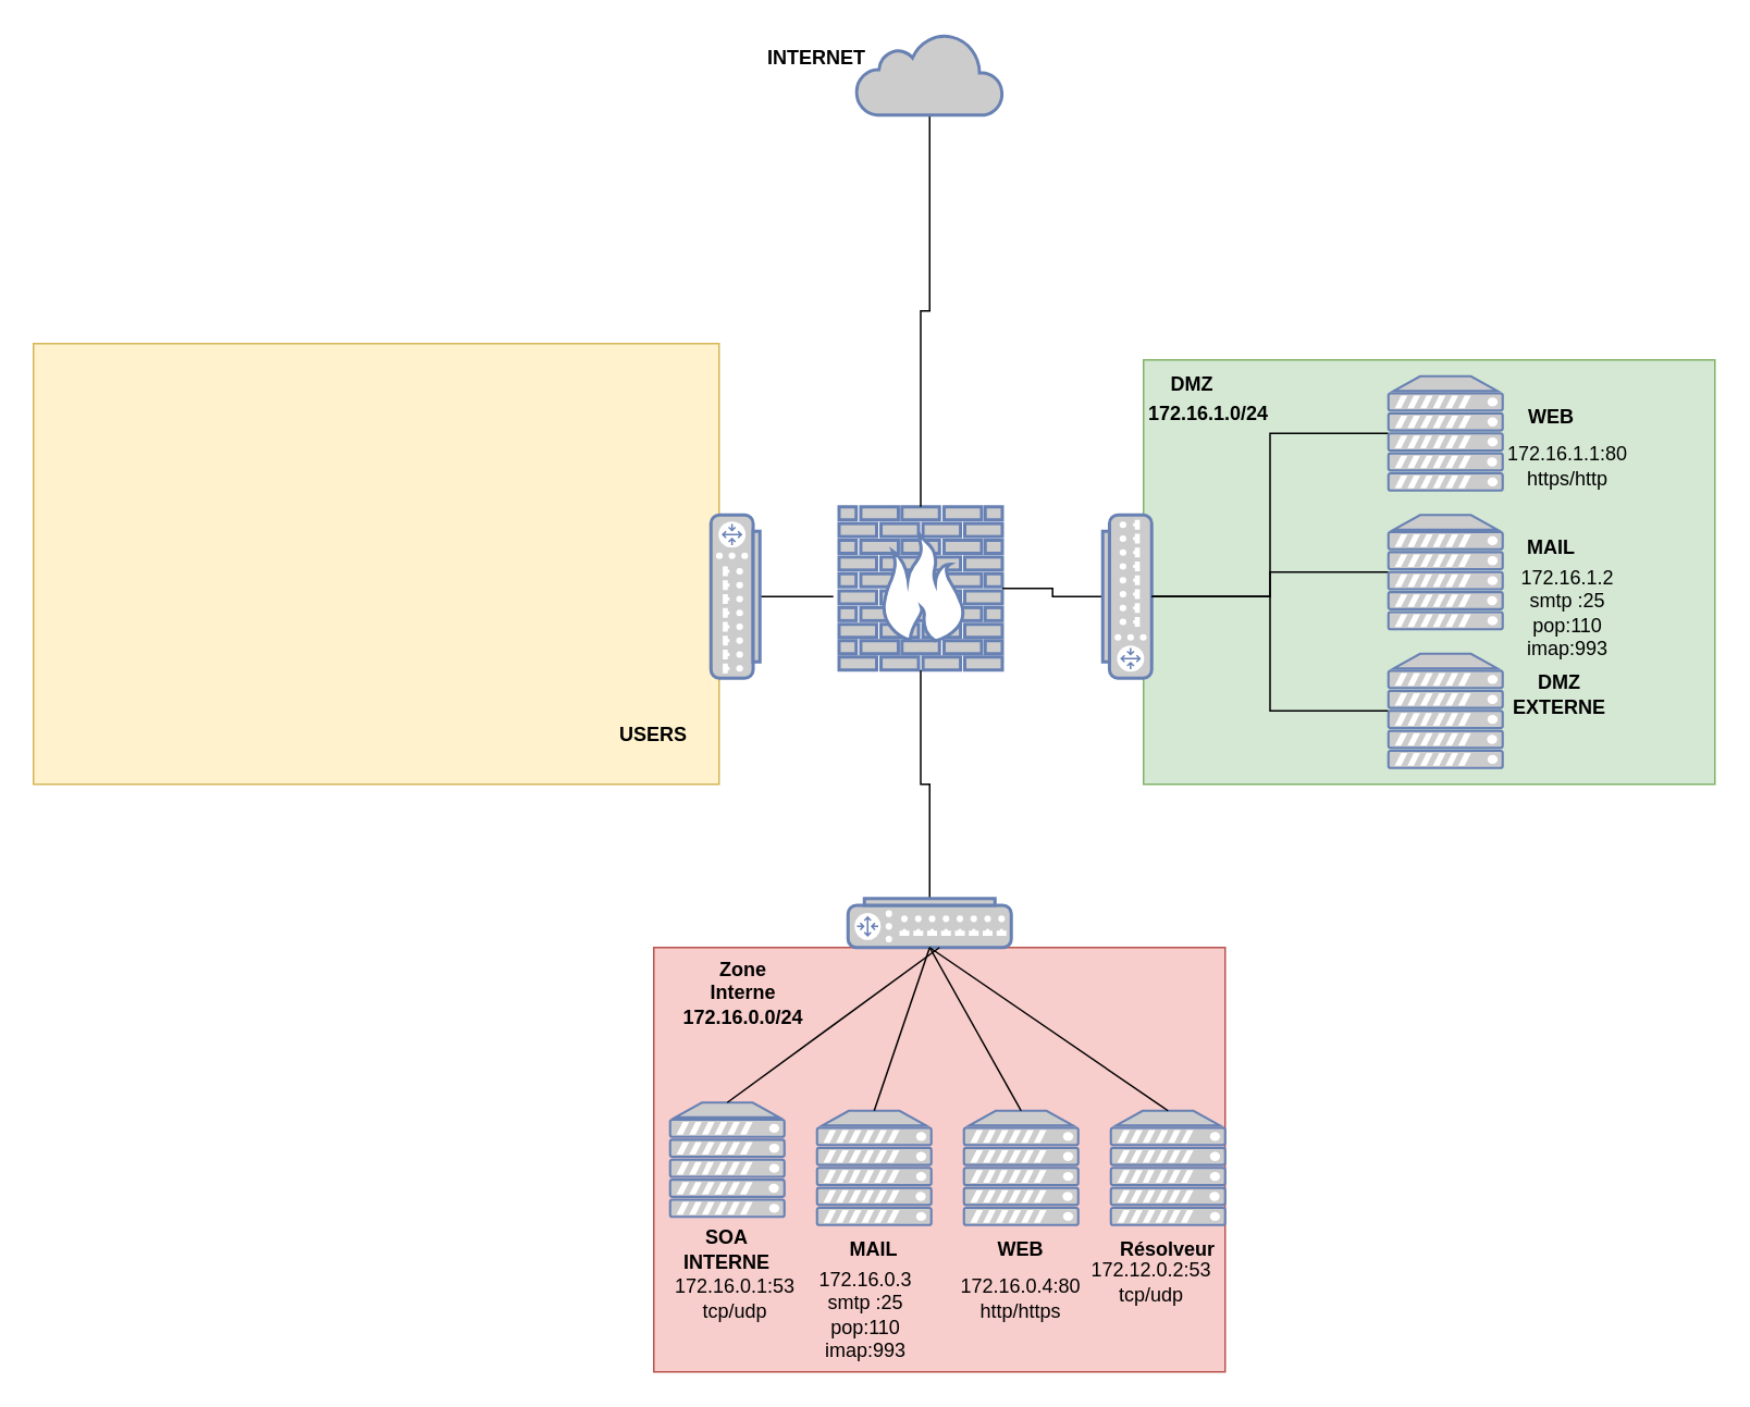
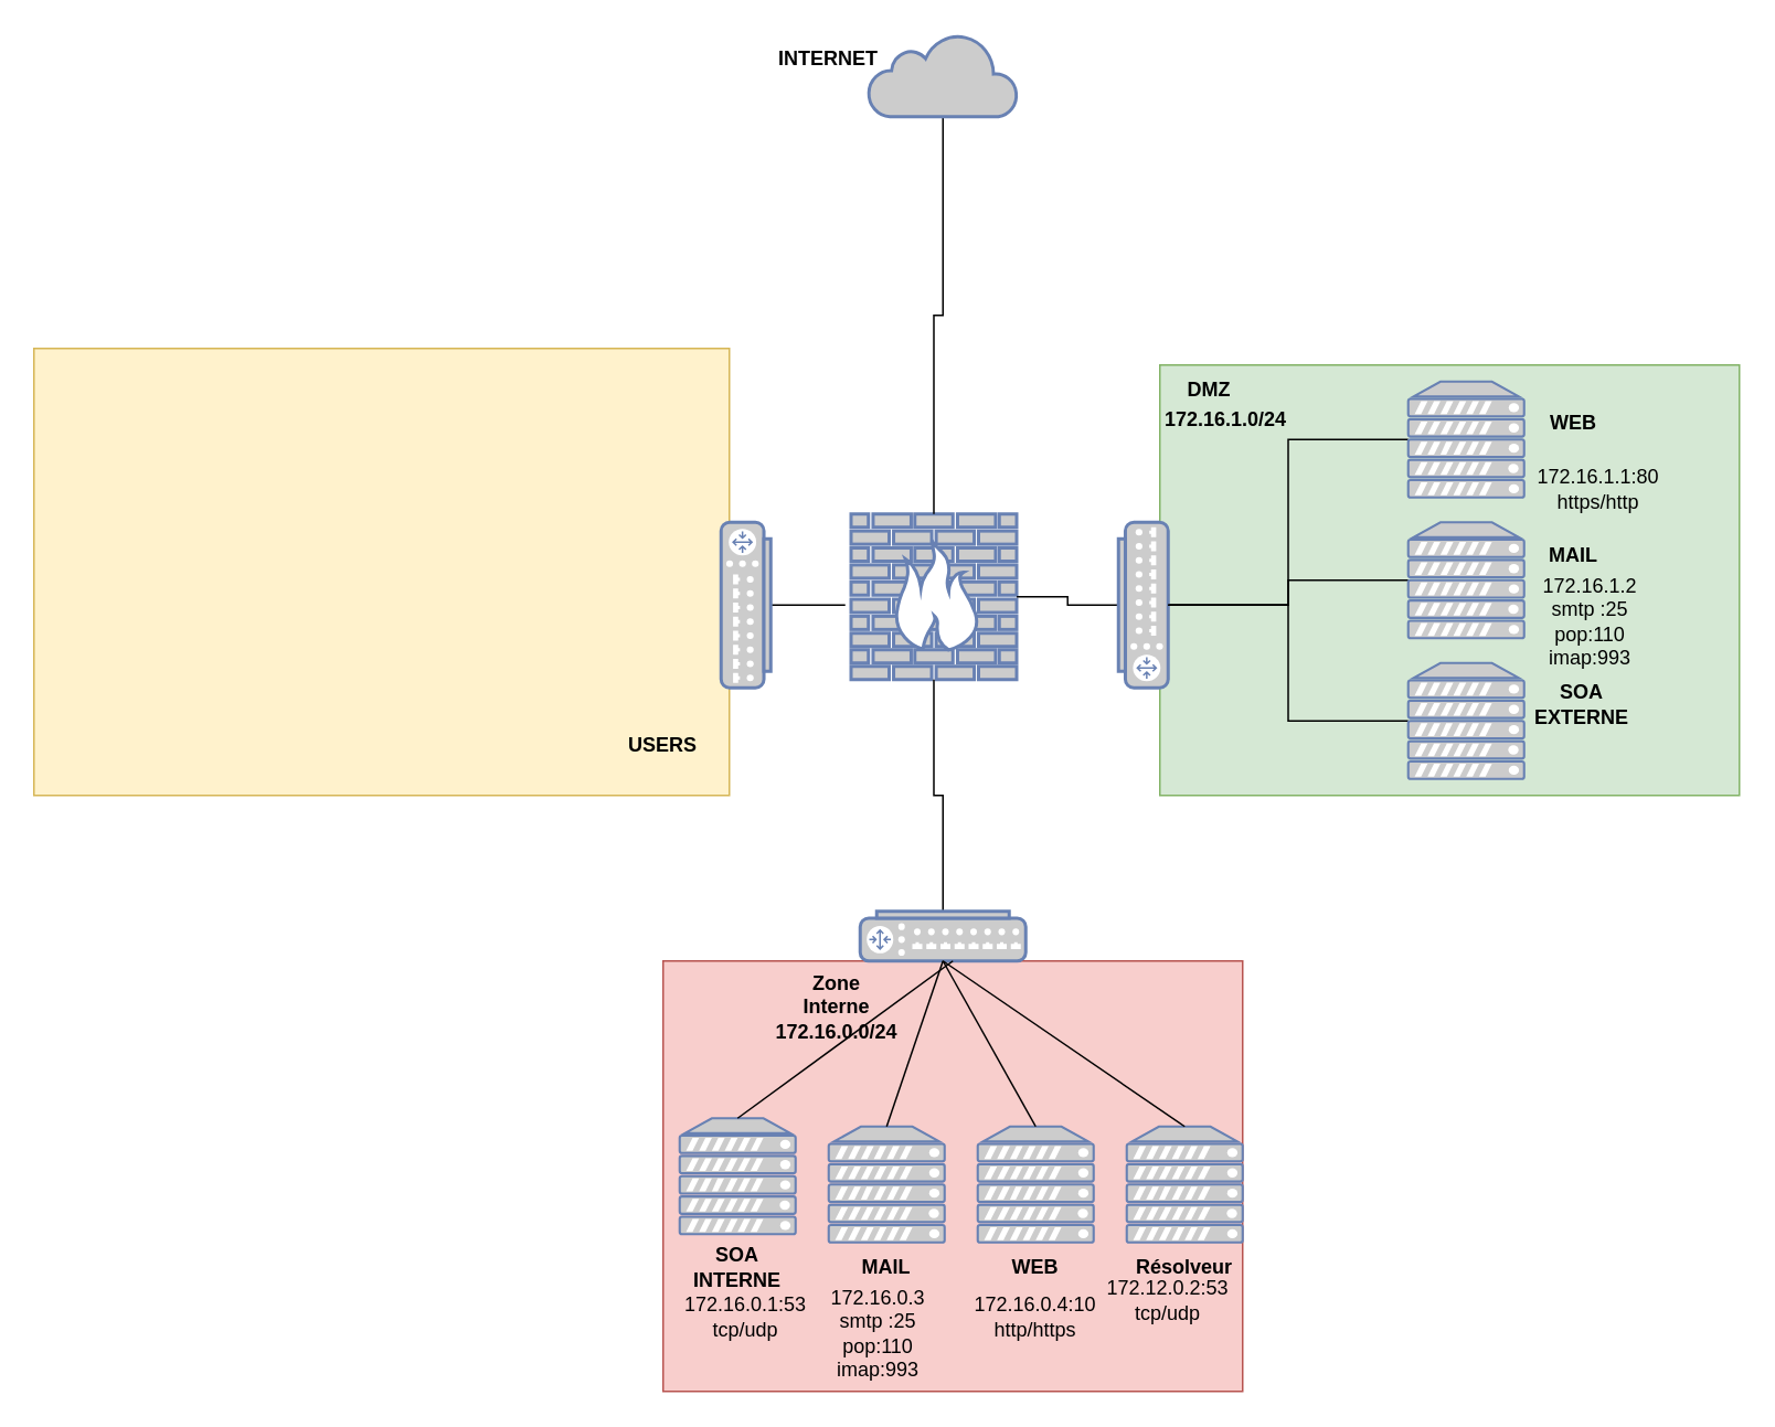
  <mxCell id="0" />
  <mxCell id="1" parent="0" />
  <mxCell id="2" value="" style="rounded=0;whiteSpace=wrap;html=1;fillColor=#fff2cc;strokeColor=#d6b656;" vertex="1" parent="1"><mxGeometry x="20" y="210" width="420" height="270" as="geometry" /></mxCell>
  <mxCell id="3" value="" style="rounded=0;whiteSpace=wrap;html=1;fillColor=#d5e8d4;strokeColor=#82b366;" vertex="1" parent="1"><mxGeometry x="700" y="220" width="350" height="260" as="geometry" /></mxCell>
  <mxCell id="4" value="" style="rounded=0;whiteSpace=wrap;html=1;fillColor=#f8cecc;strokeColor=#b85450;" vertex="1" parent="1"><mxGeometry x="400" y="580" width="350" height="260" as="geometry" /></mxCell>
  <mxCell id="5" value="" style="fontColor=#0066CC;verticalAlign=top;verticalLabelPosition=bottom;labelPosition=center;align=center;html=1;outlineConnect=0;fillColor=#CCCCCC;strokeColor=#6881B3;gradientColor=none;gradientDirection=north;strokeWidth=2;shape=mxgraph.networks.firewall;" vertex="1" parent="1"><mxGeometry x="513.5" y="310" width="100" height="100" as="geometry" /></mxCell>
  <mxCell id="6" value="&lt;b&gt;DMZ&lt;/b&gt;" style="text;strokeColor=none;align=center;fillColor=none;html=1;verticalAlign=middle;whiteSpace=wrap;rounded=0;" vertex="1" parent="1"><mxGeometry x="700" y="220" width="60" height="30" as="geometry" /></mxCell>
  <mxCell id="7" value="&lt;b&gt;USERS&lt;/b&gt;" style="text;strokeColor=none;align=center;fillColor=none;html=1;verticalAlign=middle;whiteSpace=wrap;rounded=0;" vertex="1" parent="1"><mxGeometry x="370" y="435" width="60" height="30" as="geometry" /></mxCell>
- <mxCell id="8" value="&lt;b&gt;Zone&lt;br&gt;Interne&lt;br&gt;172.16.0.0/24&lt;br&gt;&lt;br&gt;&lt;/b&gt;" style="text;strokeColor=none;align=center;fillColor=none;html=1;verticalAlign=middle;whiteSpace=wrap;rounded=0;" vertex="1" parent="1"><mxGeometry x="400" y="590" width="110" height="50" as="geometry" /></mxCell>
+ <mxCell id="8" value="&lt;b&gt;Zone&lt;br&gt;Interne&lt;br&gt;172.16.0.0/24&lt;br&gt;&lt;br&gt;&lt;/b&gt;" style="text;strokeColor=none;align=center;fillColor=none;html=1;verticalAlign=middle;whiteSpace=wrap;rounded=0;" vertex="1" parent="1"><mxGeometry x="450" y="590" width="110" height="50" as="geometry" /></mxCell>
  <mxCell id="9" style="edgeStyle=orthogonalEdgeStyle;rounded=0;orthogonalLoop=1;jettySize=auto;html=1;entryX=0.5;entryY=0;entryDx=0;entryDy=0;entryPerimeter=0;endArrow=none;endFill=0;" edge="1" parent="1" source="10" target="5"><mxGeometry relative="1" as="geometry" /></mxCell>
  <mxCell id="10" value="" style="html=1;outlineConnect=0;fillColor=#CCCCCC;strokeColor=#6881B3;gradientColor=none;gradientDirection=north;strokeWidth=2;shape=mxgraph.networks.cloud;fontColor=#ffffff;" vertex="1" parent="1"><mxGeometry x="524" width="90" height="50" as="geometry" y="20" /></mxCell>
  <mxCell id="11" value="&lt;b&gt;INTERNET&lt;/b&gt;" style="text;strokeColor=none;align=center;fillColor=none;html=1;verticalAlign=middle;whiteSpace=wrap;rounded=0;" vertex="1" parent="1"><mxGeometry x="470" width="60" height="30" as="geometry" y="20" /></mxCell>
  <mxCell id="12" style="edgeStyle=orthogonalEdgeStyle;rounded=0;orthogonalLoop=1;jettySize=auto;html=1;endArrow=none;endFill=0;" edge="1" parent="1" source="13"><mxGeometry relative="1" as="geometry"><mxPoint x="510" y="365" as="targetPoint" /></mxGeometry></mxCell>
  <mxCell id="13" value="" style="fontColor=#0066CC;verticalAlign=top;verticalLabelPosition=bottom;labelPosition=center;align=center;html=1;outlineConnect=0;fillColor=#CCCCCC;strokeColor=#6881B3;gradientColor=none;gradientDirection=north;strokeWidth=2;shape=mxgraph.networks.router;rotation=-90;" vertex="1" parent="1"><mxGeometry x="400" y="350" width="100" height="30" as="geometry" /></mxCell>
  <mxCell id="14" style="edgeStyle=orthogonalEdgeStyle;rounded=0;orthogonalLoop=1;jettySize=auto;html=1;endArrow=none;endFill=0;" edge="1" parent="1" source="16" target="5"><mxGeometry relative="1" as="geometry" /></mxCell>
  <mxCell id="15" style="edgeStyle=orthogonalEdgeStyle;rounded=0;orthogonalLoop=1;jettySize=auto;html=1;entryX=0;entryY=0.5;entryDx=0;entryDy=0;entryPerimeter=0;endArrow=none;endFill=0;" edge="1" parent="1" source="16" target="35"><mxGeometry relative="1" as="geometry" /></mxCell>
  <mxCell id="16" value="" style="fontColor=#0066CC;verticalAlign=top;verticalLabelPosition=bottom;labelPosition=center;align=center;html=1;outlineConnect=0;fillColor=#CCCCCC;strokeColor=#6881B3;gradientColor=none;gradientDirection=north;strokeWidth=2;shape=mxgraph.networks.router;rotation=90;" vertex="1" parent="1"><mxGeometry x="640" y="350" width="100" height="30" as="geometry" /></mxCell>
  <mxCell id="17" style="edgeStyle=orthogonalEdgeStyle;rounded=0;orthogonalLoop=1;jettySize=auto;html=1;entryX=0.5;entryY=1;entryDx=0;entryDy=0;entryPerimeter=0;endArrow=none;endFill=0;" edge="1" parent="1" source="18" target="5"><mxGeometry relative="1" as="geometry" /></mxCell>
  <mxCell id="18" value="" style="fontColor=#0066CC;verticalAlign=top;verticalLabelPosition=bottom;labelPosition=center;align=center;html=1;outlineConnect=0;fillColor=#CCCCCC;strokeColor=#6881B3;gradientColor=none;gradientDirection=north;strokeWidth=2;shape=mxgraph.networks.router;rotation=-180;" vertex="1" parent="1"><mxGeometry x="519" y="550" width="100" height="30" as="geometry" /></mxCell>
  <mxCell id="19" value="" style="fontColor=#0066CC;verticalAlign=top;verticalLabelPosition=bottom;labelPosition=center;align=center;html=1;outlineConnect=0;fillColor=#CCCCCC;strokeColor=#6881B3;gradientColor=none;gradientDirection=north;strokeWidth=2;shape=mxgraph.networks.server;" vertex="1" parent="1"><mxGeometry x="410" y="675" width="70" height="70" as="geometry" /></mxCell>
  <mxCell id="20" value="" style="fontColor=#0066CC;verticalAlign=top;verticalLabelPosition=bottom;labelPosition=center;align=center;html=1;outlineConnect=0;fillColor=#CCCCCC;strokeColor=#6881B3;gradientColor=none;gradientDirection=north;strokeWidth=2;shape=mxgraph.networks.server;" vertex="1" parent="1"><mxGeometry x="500" y="680" width="70" height="70" as="geometry" /></mxCell>
  <mxCell id="21" value="" style="fontColor=#0066CC;verticalAlign=top;verticalLabelPosition=bottom;labelPosition=center;align=center;html=1;outlineConnect=0;fillColor=#CCCCCC;strokeColor=#6881B3;gradientColor=none;gradientDirection=north;strokeWidth=2;shape=mxgraph.networks.server;" vertex="1" parent="1"><mxGeometry x="680" y="680" width="70" height="70" as="geometry" /></mxCell>
  <mxCell id="22" value="&lt;b&gt;SOA INTERNE&lt;/b&gt;" style="text;strokeColor=none;align=center;fillColor=none;html=1;verticalAlign=middle;whiteSpace=wrap;rounded=0;" vertex="1" parent="1"><mxGeometry x="415" y="750" width="60" height="30" as="geometry" /></mxCell>
  <mxCell id="23" value="" style="fontColor=#0066CC;verticalAlign=top;verticalLabelPosition=bottom;labelPosition=center;align=center;html=1;outlineConnect=0;fillColor=#CCCCCC;strokeColor=#6881B3;gradientColor=none;gradientDirection=north;strokeWidth=2;shape=mxgraph.networks.server;" vertex="1" parent="1"><mxGeometry x="590" y="680" width="70" height="70" as="geometry" /></mxCell>
  <mxCell id="24" value="&lt;b&gt;MAIL&lt;/b&gt;" style="text;strokeColor=none;align=center;fillColor=none;html=1;verticalAlign=middle;whiteSpace=wrap;rounded=0;" vertex="1" parent="1"><mxGeometry x="505" y="750" width="60" height="30" as="geometry" /></mxCell>
  <mxCell id="25" value="&lt;b&gt;WEB&lt;/b&gt;" style="text;strokeColor=none;align=center;fillColor=none;html=1;verticalAlign=middle;whiteSpace=wrap;rounded=0;" vertex="1" parent="1"><mxGeometry x="595" y="750" width="60" height="30" as="geometry" /></mxCell>
  <mxCell id="26" value="&lt;b&gt;Résolveur&lt;/b&gt;" style="text;strokeColor=none;align=center;fillColor=none;html=1;verticalAlign=middle;whiteSpace=wrap;rounded=0;" vertex="1" parent="1"><mxGeometry x="685" y="750" width="60" height="30" as="geometry" /></mxCell>
  <mxCell id="27" value="172.16.0.1:53&lt;br&gt;tcp/udp" style="text;strokeColor=none;align=center;fillColor=none;html=1;verticalAlign=middle;whiteSpace=wrap;rounded=0;" vertex="1" parent="1"><mxGeometry x="405" y="780" width="90" height="30" as="geometry" /></mxCell>
  <mxCell id="28" value="172.12.0.2:53&lt;br&gt;tcp/udp" style="text;strokeColor=none;align=center;fillColor=none;html=1;verticalAlign=middle;whiteSpace=wrap;rounded=0;" vertex="1" parent="1"><mxGeometry x="660" y="770" width="90" height="30" as="geometry" /></mxCell>
  <mxCell id="29" value="172.16.0.3&lt;br&gt;smtp :25&lt;br&gt;pop:110&lt;br&gt;imap:993" style="text;strokeColor=none;align=center;fillColor=none;html=1;verticalAlign=middle;whiteSpace=wrap;rounded=0;" vertex="1" parent="1"><mxGeometry x="490" y="780" width="80" height="50" as="geometry" /></mxCell>
- <mxCell id="30" value="172.16.0.4:80&lt;br&gt;http/https" style="text;strokeColor=none;align=center;fillColor=none;html=1;verticalAlign=middle;whiteSpace=wrap;rounded=0;" vertex="1" parent="1"><mxGeometry x="580" y="765" width="90" height="60" as="geometry" /></mxCell>
+ <mxCell id="30" value="172.16.0.4:10&lt;br&gt;http/https" style="text;strokeColor=none;align=center;fillColor=none;html=1;verticalAlign=middle;whiteSpace=wrap;rounded=0;" vertex="1" parent="1"><mxGeometry x="580" y="765" width="90" height="60" as="geometry" /></mxCell>
  <mxCell id="31" value="" style="endArrow=none;html=1;rounded=0;exitX=0.5;exitY=0;exitDx=0;exitDy=0;exitPerimeter=0;entryX=0.5;entryY=0;entryDx=0;entryDy=0;" edge="1" parent="1" source="19" target="4"><mxGeometry width="50" height="50" relative="1" as="geometry"><mxPoint x="530" y="770" as="sourcePoint" /><mxPoint x="580" y="610" as="targetPoint" /></mxGeometry></mxCell>
  <mxCell id="32" value="" style="endArrow=none;html=1;rounded=0;entryX=0.5;entryY=0;entryDx=0;entryDy=0;entryPerimeter=0;exitX=0.5;exitY=0;exitDx=0;exitDy=0;exitPerimeter=0;" edge="1" parent="1" source="20" target="18"><mxGeometry width="50" height="50" relative="1" as="geometry"><mxPoint x="530" y="770" as="sourcePoint" /><mxPoint x="580" y="720" as="targetPoint" /></mxGeometry></mxCell>
  <mxCell id="33" value="" style="endArrow=none;html=1;rounded=0;entryX=0.5;entryY=0;entryDx=0;entryDy=0;entryPerimeter=0;exitX=0.5;exitY=0;exitDx=0;exitDy=0;exitPerimeter=0;" edge="1" parent="1" source="23" target="18"><mxGeometry width="50" height="50" relative="1" as="geometry"><mxPoint x="530" y="770" as="sourcePoint" /><mxPoint x="580" y="720" as="targetPoint" /></mxGeometry></mxCell>
  <mxCell id="34" value="" style="endArrow=none;html=1;rounded=0;entryX=0.5;entryY=0;entryDx=0;entryDy=0;entryPerimeter=0;exitX=0.5;exitY=0;exitDx=0;exitDy=0;exitPerimeter=0;" edge="1" parent="1" source="21" target="18"><mxGeometry width="50" height="50" relative="1" as="geometry"><mxPoint x="530" y="770" as="sourcePoint" /><mxPoint x="580" y="720" as="targetPoint" /></mxGeometry></mxCell>
  <mxCell id="35" value="" style="fontColor=#0066CC;verticalAlign=top;verticalLabelPosition=bottom;labelPosition=center;align=center;html=1;outlineConnect=0;fillColor=#CCCCCC;strokeColor=#6881B3;gradientColor=none;gradientDirection=north;strokeWidth=2;shape=mxgraph.networks.server;" vertex="1" parent="1"><mxGeometry x="850" y="230" width="70" height="70" as="geometry" /></mxCell>
  <mxCell id="36" style="edgeStyle=orthogonalEdgeStyle;rounded=0;orthogonalLoop=1;jettySize=auto;html=1;exitX=0;exitY=0.5;exitDx=0;exitDy=0;exitPerimeter=0;endArrow=none;endFill=0;" edge="1" parent="1" source="37" target="16"><mxGeometry relative="1" as="geometry" /></mxCell>
  <mxCell id="37" value="" style="fontColor=#0066CC;verticalAlign=top;verticalLabelPosition=bottom;labelPosition=center;align=center;html=1;outlineConnect=0;fillColor=#CCCCCC;strokeColor=#6881B3;gradientColor=none;gradientDirection=north;strokeWidth=2;shape=mxgraph.networks.server;" vertex="1" parent="1"><mxGeometry x="850" y="400" width="70" height="70" as="geometry" /></mxCell>
  <mxCell id="38" style="edgeStyle=orthogonalEdgeStyle;rounded=0;orthogonalLoop=1;jettySize=auto;html=1;exitX=0;exitY=0.5;exitDx=0;exitDy=0;exitPerimeter=0;entryX=0.5;entryY=0;entryDx=0;entryDy=0;entryPerimeter=0;endArrow=none;endFill=0;" edge="1" parent="1" source="39" target="16"><mxGeometry relative="1" as="geometry" /></mxCell>
  <mxCell id="39" value="" style="fontColor=#0066CC;verticalAlign=top;verticalLabelPosition=bottom;labelPosition=center;align=center;html=1;outlineConnect=0;fillColor=#CCCCCC;strokeColor=#6881B3;gradientColor=none;gradientDirection=north;strokeWidth=2;shape=mxgraph.networks.server;" vertex="1" parent="1"><mxGeometry x="850" y="315" width="70" height="70" as="geometry" /></mxCell>
  <mxCell id="40" value="&lt;b&gt;WEB&lt;/b&gt;" style="text;strokeColor=none;align=center;fillColor=none;html=1;verticalAlign=middle;whiteSpace=wrap;rounded=0;" vertex="1" parent="1"><mxGeometry x="920" y="240" width="60" height="30" as="geometry" /></mxCell>
  <mxCell id="41" value="&lt;b&gt;MAIL&lt;/b&gt;" style="text;strokeColor=none;align=center;fillColor=none;html=1;verticalAlign=middle;whiteSpace=wrap;rounded=0;" vertex="1" parent="1"><mxGeometry x="920" y="320" width="60" height="30" as="geometry" /></mxCell>
- <mxCell id="42" value="&lt;b&gt;DMZ EXTERNE&lt;/b&gt;" style="text;strokeColor=none;align=center;fillColor=none;html=1;verticalAlign=middle;whiteSpace=wrap;rounded=0;" vertex="1" parent="1"><mxGeometry x="920" y="410" width="70" height="30" as="geometry" /></mxCell>
+ <mxCell id="42" value="&lt;b&gt;SOA EXTERNE&lt;/b&gt;" style="text;strokeColor=none;align=center;fillColor=none;html=1;verticalAlign=middle;whiteSpace=wrap;rounded=0;" vertex="1" parent="1"><mxGeometry x="920" y="410" width="70" height="30" as="geometry" /></mxCell>
  <mxCell id="43" value="&lt;b&gt;&lt;br&gt;172.16.1.0/24&lt;/b&gt;" style="text;strokeColor=none;align=center;fillColor=none;html=1;verticalAlign=middle;whiteSpace=wrap;rounded=0;" vertex="1" parent="1"><mxGeometry x="680" y="230" width="120" height="30" as="geometry" /></mxCell>
- <mxCell id="44" value="172.16.1.1:80&lt;br&gt;https/http" style="text;strokeColor=none;align=center;fillColor=none;html=1;verticalAlign=middle;whiteSpace=wrap;rounded=0;" vertex="1" parent="1"><mxGeometry x="930" y="270" width="60" height="30" as="geometry" /></mxCell>
+ <mxCell id="44" value="172.16.1.1:80&lt;br&gt;https/http" style="text;strokeColor=none;align=center;fillColor=none;html=1;verticalAlign=middle;whiteSpace=wrap;rounded=0;" vertex="1" parent="1"><mxGeometry x="935" y="280" width="60" height="30" as="geometry" /></mxCell>
  <mxCell id="45" value="172.16.1.2&lt;br&gt;smtp :25&lt;br&gt;pop:110&lt;br&gt;imap:993" style="text;strokeColor=none;align=center;fillColor=none;html=1;verticalAlign=middle;whiteSpace=wrap;rounded=0;" vertex="1" parent="1"><mxGeometry x="920" y="350" width="80" height="50" as="geometry" /></mxCell>
